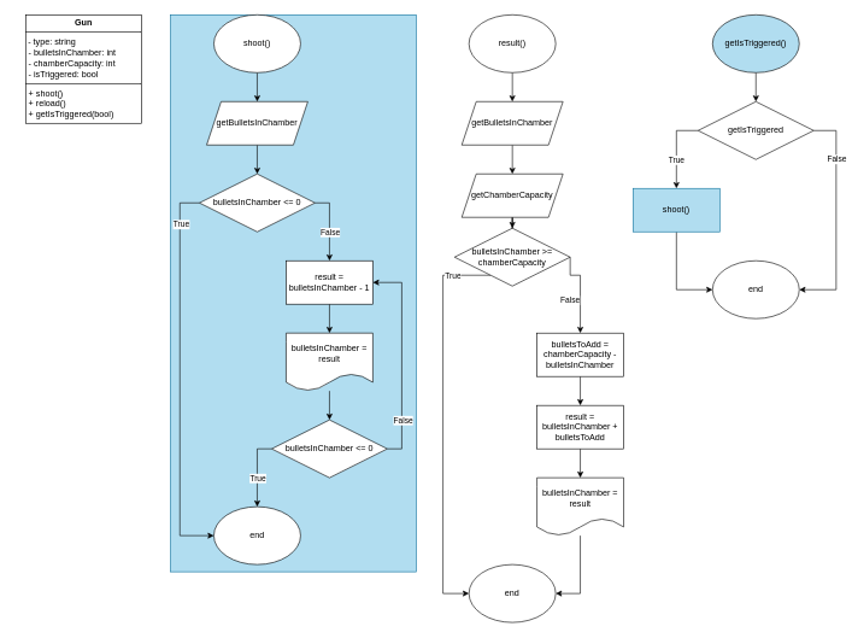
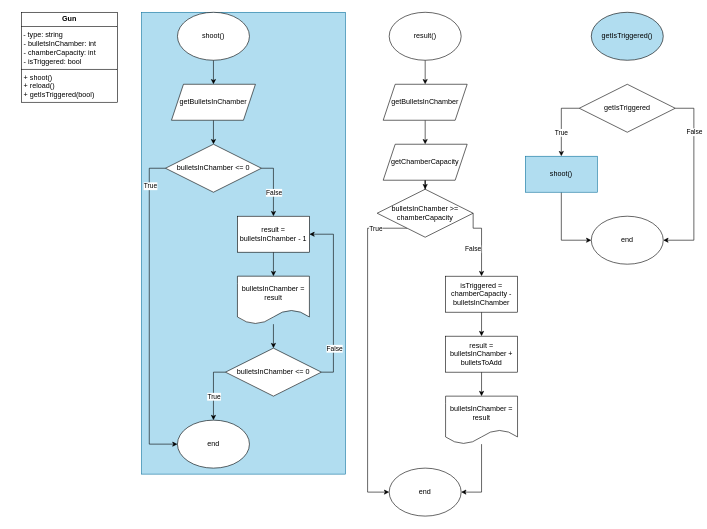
  <mxCell id="0" />
  <mxCell id="1" parent="0" />
  <mxCell id="2" value="" style="rounded=0;whiteSpace=wrap;html=1;rotation=-90;fillColor=#b1ddf0;strokeColor=#10739e;" vertex="1" parent="1"><mxGeometry x="20" y="235" width="770" height="340" as="geometry" /></mxCell>
  <mxCell id="3" value="&lt;p style=&quot;margin:0px;margin-top:4px;text-align:center;&quot;&gt;&lt;b&gt;Gun&lt;/b&gt;&lt;/p&gt;&lt;hr size=&quot;1&quot; style=&quot;border-style:solid;&quot;&gt;&amp;nbsp;- type: string&lt;br&gt;&lt;p style=&quot;margin:0px;margin-left:4px;&quot;&gt;- bulletsInChamber: int&lt;br&gt;&lt;/p&gt;&lt;p style=&quot;margin:0px;margin-left:4px;&quot;&gt;- chamberCapacity: int&lt;/p&gt;&lt;p style=&quot;margin:0px;margin-left:4px;&quot;&gt;- isTriggered: bool&lt;br&gt;&lt;/p&gt;&lt;hr size=&quot;1&quot; style=&quot;border-style:solid;&quot;&gt;&lt;p style=&quot;margin:0px;margin-left:4px;&quot;&gt;+ shoot()&lt;/p&gt;&lt;p style=&quot;margin:0px;margin-left:4px;&quot;&gt;+ reload()&lt;/p&gt;&lt;p style=&quot;margin:0px;margin-left:4px;&quot;&gt;+ getIsTriggered(bool)&lt;/p&gt;" style="verticalAlign=top;align=left;overflow=fill;html=1;whiteSpace=wrap;" parent="1" vertex="1"><mxGeometry width="160" height="150" as="geometry" x="35" y="20" /></mxCell>
  <mxCell id="4" value="" style="edgeStyle=orthogonalEdgeStyle;rounded=0;orthogonalLoop=1;jettySize=auto;html=1;" edge="1" parent="1" source="5" target="13"><mxGeometry relative="1" as="geometry" /></mxCell>
  <mxCell id="5" value="shoot()" style="ellipse;whiteSpace=wrap;html=1;" parent="1" vertex="1"><mxGeometry x="295" width="120" height="80" as="geometry" y="20" /></mxCell>
  <mxCell id="6" value="end" style="ellipse;whiteSpace=wrap;html=1;" parent="1" vertex="1"><mxGeometry x="295" y="700" width="120" height="80" as="geometry" /></mxCell>
  <mxCell id="7" value="bulletsInChamber &amp;lt;= 0" style="rhombus;whiteSpace=wrap;html=1;" parent="1" vertex="1"><mxGeometry x="275" y="240" width="160" height="80" as="geometry" /></mxCell>
  <mxCell id="8" style="edgeStyle=orthogonalEdgeStyle;rounded=0;orthogonalLoop=1;jettySize=auto;html=1;exitX=0;exitY=0.5;exitDx=0;exitDy=0;entryX=0;entryY=0.5;entryDx=0;entryDy=0;" parent="1" source="7" target="6" edge="1"><mxGeometry relative="1" as="geometry"><mxPoint x="205" y="230" as="sourcePoint" /><Array as="points"><mxPoint x="248" y="280" /><mxPoint x="248" y="740" /></Array><mxPoint x="245" y="500" as="targetPoint" /></mxGeometry></mxCell>
  <mxCell id="9" value="True" style="edgeLabel;html=1;align=center;verticalAlign=middle;resizable=0;points=[];" vertex="1" connectable="0" parent="8"><mxGeometry x="-0.643" y="1" relative="1" as="geometry"><mxPoint y="-39" as="offset" /></mxGeometry></mxCell>
  <mxCell id="10" style="edgeStyle=orthogonalEdgeStyle;rounded=0;orthogonalLoop=1;jettySize=auto;html=1;entryX=0.5;entryY=0;entryDx=0;entryDy=0;exitX=1;exitY=0.5;exitDx=0;exitDy=0;" parent="1" source="7" target="15" edge="1"><mxGeometry relative="1" as="geometry"><mxPoint x="532" y="278" as="sourcePoint" /><mxPoint x="455" y="350" as="targetPoint" /><Array as="points"><mxPoint x="455" y="280" /></Array></mxGeometry></mxCell>
  <mxCell id="11" value="False" style="edgeLabel;html=1;align=center;verticalAlign=middle;resizable=0;points=[];" vertex="1" connectable="0" parent="10"><mxGeometry x="-0.206" relative="1" as="geometry"><mxPoint y="20" as="offset" /></mxGeometry></mxCell>
  <mxCell id="12" style="edgeStyle=orthogonalEdgeStyle;rounded=0;orthogonalLoop=1;jettySize=auto;html=1;entryX=0.5;entryY=0;entryDx=0;entryDy=0;" edge="1" parent="1" source="13" target="7"><mxGeometry relative="1" as="geometry" /></mxCell>
  <mxCell id="13" value="getBulletsInChamber" style="shape=parallelogram;perimeter=parallelogramPerimeter;whiteSpace=wrap;html=1;fixedSize=1;" vertex="1" parent="1"><mxGeometry x="285" y="140" width="140" height="60" as="geometry" /></mxCell>
  <mxCell id="14" style="edgeStyle=orthogonalEdgeStyle;rounded=0;orthogonalLoop=1;jettySize=auto;html=1;entryX=0.5;entryY=0;entryDx=0;entryDy=0;" edge="1" parent="1" source="15" target="17"><mxGeometry relative="1" as="geometry" /></mxCell>
  <mxCell id="15" value="result = bulletsInChamber - 1" style="rounded=0;whiteSpace=wrap;html=1;" vertex="1" parent="1"><mxGeometry x="395" y="360" width="120" height="60" as="geometry" /></mxCell>
  <mxCell id="16" style="edgeStyle=orthogonalEdgeStyle;rounded=0;orthogonalLoop=1;jettySize=auto;html=1;entryX=0.5;entryY=0;entryDx=0;entryDy=0;" edge="1" parent="1" source="17" target="22"><mxGeometry relative="1" as="geometry" /></mxCell>
  <mxCell id="17" value="bulletsInChamber = result" style="shape=document;whiteSpace=wrap;html=1;boundedLbl=1;" vertex="1" parent="1"><mxGeometry x="395" y="460" width="120" height="80" as="geometry" /></mxCell>
  <mxCell id="18" style="edgeStyle=orthogonalEdgeStyle;rounded=0;orthogonalLoop=1;jettySize=auto;html=1;exitX=0;exitY=0.5;exitDx=0;exitDy=0;entryX=0.5;entryY=0;entryDx=0;entryDy=0;" edge="1" parent="1" source="22" target="6"><mxGeometry relative="1" as="geometry" /></mxCell>
  <mxCell id="19" value="True" style="edgeLabel;html=1;align=center;verticalAlign=middle;resizable=0;points=[];" vertex="1" connectable="0" parent="18"><mxGeometry x="-0.399" relative="1" as="geometry"><mxPoint y="30" as="offset" /></mxGeometry></mxCell>
  <mxCell id="20" style="edgeStyle=orthogonalEdgeStyle;rounded=0;orthogonalLoop=1;jettySize=auto;html=1;entryX=1;entryY=0.5;entryDx=0;entryDy=0;" edge="1" parent="1" source="22" target="15"><mxGeometry relative="1" as="geometry"><Array as="points"><mxPoint x="555" y="620" /><mxPoint x="555" y="390" /></Array></mxGeometry></mxCell>
  <mxCell id="21" value="False" style="edgeLabel;html=1;align=center;verticalAlign=middle;resizable=0;points=[];" vertex="1" connectable="0" parent="20"><mxGeometry x="-0.69" y="-1" relative="1" as="geometry"><mxPoint y="-15" as="offset" /></mxGeometry></mxCell>
  <mxCell id="22" value="bulletsInChamber &amp;lt;= 0" style="rhombus;whiteSpace=wrap;html=1;" vertex="1" parent="1"><mxGeometry x="375" y="580" width="160" height="80" as="geometry" /></mxCell>
  <mxCell id="23" value="" style="edgeStyle=orthogonalEdgeStyle;rounded=0;orthogonalLoop=1;jettySize=auto;html=1;" edge="1" parent="1" source="24" target="26"><mxGeometry relative="1" as="geometry" /></mxCell>
  <mxCell id="24" value="result()" style="ellipse;whiteSpace=wrap;html=1;" vertex="1" parent="1"><mxGeometry x="648" width="120" height="80" as="geometry" y="20" /></mxCell>
  <mxCell id="25" value="" style="edgeStyle=orthogonalEdgeStyle;rounded=0;orthogonalLoop=1;jettySize=auto;html=1;" edge="1" parent="1" source="26" target="28"><mxGeometry relative="1" as="geometry" /></mxCell>
  <mxCell id="26" value="getBulletsInChamber" style="shape=parallelogram;perimeter=parallelogramPerimeter;whiteSpace=wrap;html=1;fixedSize=1;" vertex="1" parent="1"><mxGeometry x="638" y="140" width="140" height="60" as="geometry" /></mxCell>
  <mxCell id="27" value="" style="edgeStyle=orthogonalEdgeStyle;rounded=0;orthogonalLoop=1;jettySize=auto;html=1;entryX=0.5;entryY=0;entryDx=0;entryDy=0;" edge="1" parent="1" source="28" target="33"><mxGeometry relative="1" as="geometry" /></mxCell>
  <mxCell id="28" value="getChamberCapacity" style="shape=parallelogram;perimeter=parallelogramPerimeter;whiteSpace=wrap;html=1;fixedSize=1;" vertex="1" parent="1"><mxGeometry x="638" y="240" width="140" height="60" as="geometry" /></mxCell>
  <mxCell id="29" value="" style="edgeStyle=orthogonalEdgeStyle;rounded=0;orthogonalLoop=1;jettySize=auto;html=1;entryX=0;entryY=0.5;entryDx=0;entryDy=0;" edge="1" parent="1" source="33" target="34"><mxGeometry relative="1" as="geometry"><mxPoint x="508" y="380" as="targetPoint" /><Array as="points"><mxPoint x="612" y="380" /><mxPoint x="612" y="820" /></Array></mxGeometry></mxCell>
  <mxCell id="30" value="True" style="edgeLabel;html=1;align=center;verticalAlign=middle;resizable=0;points=[];" vertex="1" connectable="0" parent="29"><mxGeometry x="-0.805" relative="1" as="geometry"><mxPoint as="offset" /></mxGeometry></mxCell>
  <mxCell id="31" value="" style="edgeStyle=orthogonalEdgeStyle;rounded=0;orthogonalLoop=1;jettySize=auto;html=1;exitX=1;exitY=0.5;exitDx=0;exitDy=0;" edge="1" parent="1" source="33" target="36"><mxGeometry relative="1" as="geometry"><mxPoint x="788" y="380" as="sourcePoint" /><Array as="points"><mxPoint x="802" y="380" /></Array></mxGeometry></mxCell>
  <mxCell id="32" value="False" style="edgeLabel;html=1;align=center;verticalAlign=middle;resizable=0;points=[];" vertex="1" connectable="0" parent="31"><mxGeometry x="-0.588" y="1" relative="1" as="geometry"><mxPoint x="-1" y="35" as="offset" /></mxGeometry></mxCell>
  <mxCell id="33" value="bulletsInChamber &amp;gt;= chamberCapacity" style="rhombus;whiteSpace=wrap;html=1;" vertex="1" parent="1"><mxGeometry x="628" y="315" width="160" height="80" as="geometry" /></mxCell>
  <mxCell id="34" value="end" style="ellipse;whiteSpace=wrap;html=1;" vertex="1" parent="1"><mxGeometry x="648" y="780" width="120" height="80" as="geometry" /></mxCell>
  <mxCell id="35" value="" style="edgeStyle=orthogonalEdgeStyle;rounded=0;orthogonalLoop=1;jettySize=auto;html=1;" edge="1" parent="1" source="36" target="38"><mxGeometry relative="1" as="geometry" /></mxCell>
- <mxCell id="36" value="bulletsToAdd = chamberCapacity - bulletsInChamber" style="whiteSpace=wrap;html=1;" vertex="1" parent="1"><mxGeometry x="742" y="460" width="120" height="60" as="geometry" /></mxCell>
+ <mxCell id="36" value="isTriggered = chamberCapacity - bulletsInChamber" style="whiteSpace=wrap;html=1;" vertex="1" parent="1"><mxGeometry x="742" y="460" width="120" height="60" as="geometry" /></mxCell>
  <mxCell id="37" style="edgeStyle=orthogonalEdgeStyle;rounded=0;orthogonalLoop=1;jettySize=auto;html=1;" edge="1" parent="1" source="38" target="40"><mxGeometry relative="1" as="geometry" /></mxCell>
  <mxCell id="38" value="result = bulletsInChamber + bulletsToAdd" style="whiteSpace=wrap;html=1;" vertex="1" parent="1"><mxGeometry x="742" y="560" width="120" height="60" as="geometry" /></mxCell>
  <mxCell id="39" style="edgeStyle=orthogonalEdgeStyle;rounded=0;orthogonalLoop=1;jettySize=auto;html=1;entryX=1;entryY=0.5;entryDx=0;entryDy=0;" edge="1" parent="1" source="40" target="34"><mxGeometry relative="1" as="geometry" /></mxCell>
  <mxCell id="40" value="bulletsInChamber = result" style="shape=document;whiteSpace=wrap;html=1;boundedLbl=1;" vertex="1" parent="1"><mxGeometry x="742" y="660" width="120" height="80" as="geometry" /></mxCell>
- <mxCell id="41" value="" style="edgeStyle=orthogonalEdgeStyle;rounded=0;orthogonalLoop=1;jettySize=auto;html=1;entryX=0.5;entryY=0;entryDx=0;entryDy=0;" edge="1" parent="1" source="42" target="48"><mxGeometry relative="1" as="geometry"><mxPoint x="1044.97" y="150" as="targetPoint" /></mxGeometry></mxCell>
  <mxCell id="42" value="getIsTriggered()" style="ellipse;whiteSpace=wrap;html=1;fillColor=#b1ddf0;" vertex="1" parent="1"><mxGeometry x="984.97" width="120" height="80" as="geometry" y="20" /></mxCell>
  <mxCell id="43" style="edgeStyle=orthogonalEdgeStyle;rounded=0;orthogonalLoop=1;jettySize=auto;html=1;exitX=0;exitY=0.5;exitDx=0;exitDy=0;entryX=0.5;entryY=0;entryDx=0;entryDy=0;" edge="1" parent="1" source="48" target="50"><mxGeometry relative="1" as="geometry"><mxPoint x="966.94" y="180" as="sourcePoint" /><Array as="points"><mxPoint x="935.97" y="180" /></Array></mxGeometry></mxCell>
  <mxCell id="44" value="True" style="edgeLabel;html=1;align=center;verticalAlign=middle;resizable=0;points=[];" vertex="1" connectable="0" parent="43"><mxGeometry x="-0.474" y="4" relative="1" as="geometry"><mxPoint x="-1" y="36" as="offset" /></mxGeometry></mxCell>
  <mxCell id="45" value="end" style="ellipse;whiteSpace=wrap;html=1;" vertex="1" parent="1"><mxGeometry x="984.97" y="360" width="120" height="80" as="geometry" /></mxCell>
  <mxCell id="46" value="" style="edgeStyle=orthogonalEdgeStyle;rounded=0;orthogonalLoop=1;jettySize=auto;html=1;entryX=1;entryY=0.5;entryDx=0;entryDy=0;" edge="1" parent="1" source="48" target="45"><mxGeometry relative="1" as="geometry"><mxPoint x="1155.97" y="410" as="targetPoint" /><Array as="points"><mxPoint x="1155.97" y="180" /><mxPoint x="1155.97" y="400" /></Array></mxGeometry></mxCell>
  <mxCell id="47" value="False" style="edgeLabel;html=1;align=center;verticalAlign=middle;resizable=0;points=[];container=0;" vertex="1" connectable="0" parent="46"><mxGeometry x="-0.148" y="-3" relative="1" as="geometry"><mxPoint x="3" y="-58" as="offset" /></mxGeometry></mxCell>
  <mxCell id="48" value="getIsTriggered" style="rhombus;whiteSpace=wrap;html=1;" vertex="1" parent="1"><mxGeometry x="964.97" y="140" width="160" height="80" as="geometry" /></mxCell>
  <mxCell id="49" style="edgeStyle=orthogonalEdgeStyle;rounded=0;orthogonalLoop=1;jettySize=auto;html=1;entryX=0;entryY=0.5;entryDx=0;entryDy=0;" edge="1" parent="1" source="50" target="45"><mxGeometry relative="1" as="geometry" /></mxCell>
  <mxCell id="50" value="shoot()" style="whiteSpace=wrap;html=1;fillColor=#b1ddf0;strokeColor=#10739e;" vertex="1" parent="1"><mxGeometry x="875" y="260" width="120" height="60" as="geometry" /></mxCell>
